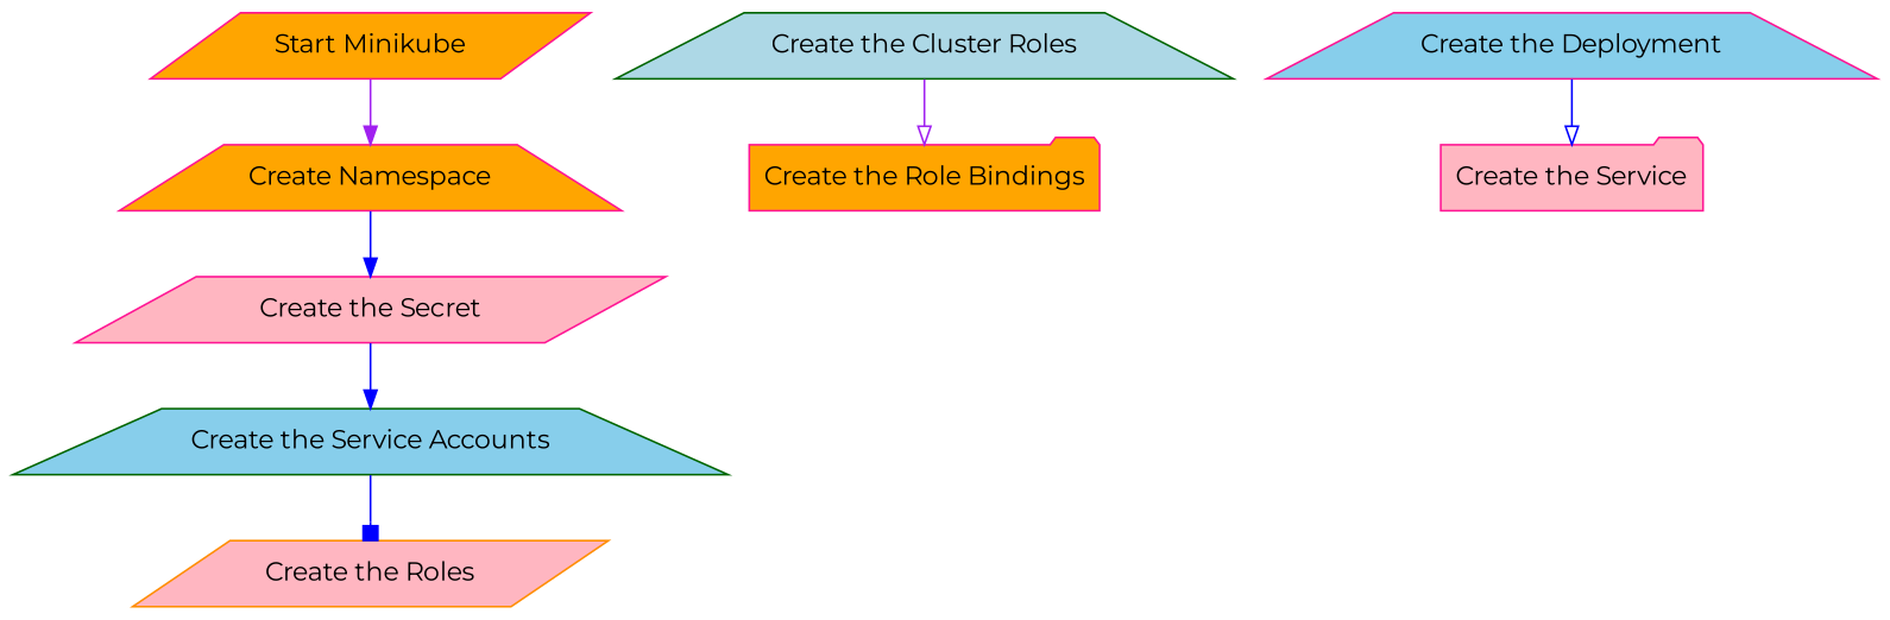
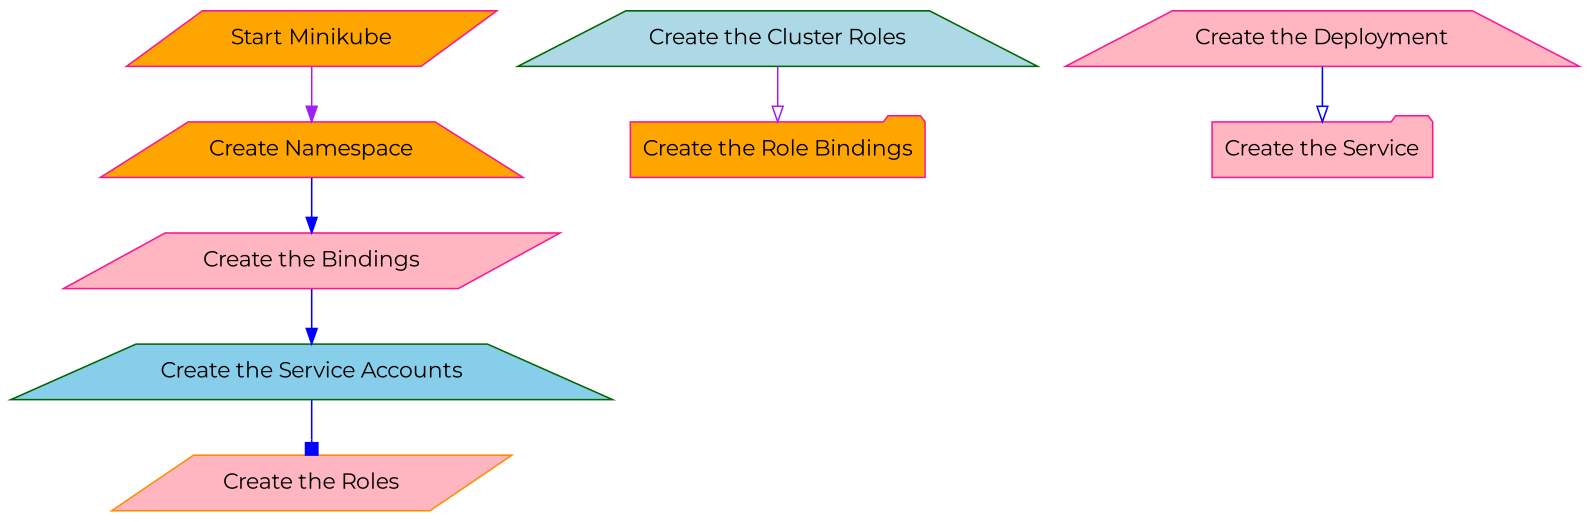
  digraph {
    fontname=Montserrat
    node [color=deeppink fillcolor=orange fontname=Montserrat shape=trapezium style=filled]
    edge [arrowhead=normal color=blue fontname=Montserrat]
    "Create Namespace"
    "Start Minikube" [shape=parallelogram]
-   "Create the Secret" [fillcolor=lightpink shape=parallelogram]
+   "Create the Secret" [fillcolor=lightpink shape=parallelogram label="Create the Bindings"]
    "Create the Service Accounts" [color=darkgreen fillcolor=skyblue]
    "Create the Roles" [color=darkorange fillcolor=lightpink shape=parallelogram]
    "Create the Cluster Roles" [color=darkgreen fillcolor=lightblue]
    "Create the Role Bindings" [shape=folder]
-   "Create the Deployment" [fillcolor=skyblue]
+   "Create the Deployment" [fillcolor=lightpink]
    "Create the Service" [fillcolor=lightpink shape=folder]
    "Create Namespace" -> "Create the Secret"
    "Start Minikube" -> "Create Namespace" [color=purple]
    "Create the Secret" -> "Create the Service Accounts"
    "Create the Service Accounts" -> "Create the Roles" [arrowhead=box]
    "Create the Cluster Roles" -> "Create the Role Bindings" [arrowhead=onormal color=purple]
    "Create the Deployment" -> "Create the Service" [arrowhead=onormal]
  }
